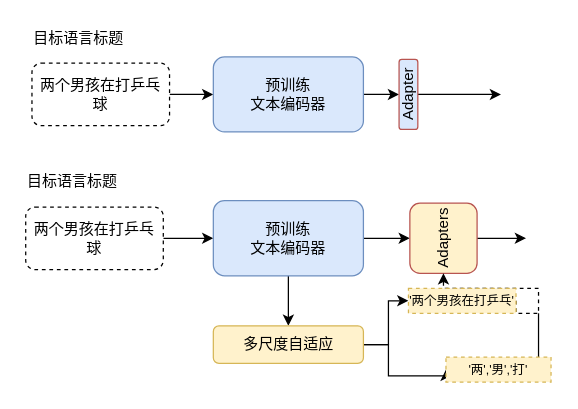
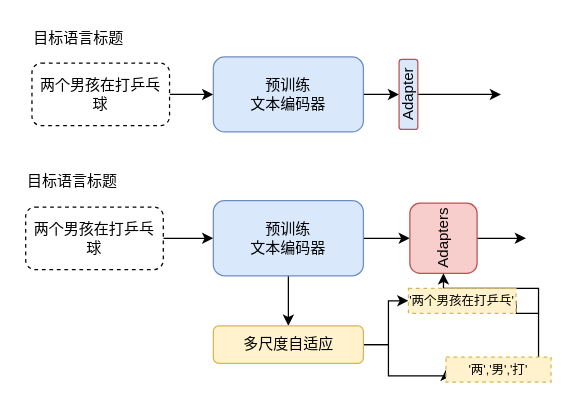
  <mxCell id="0" />
  <mxCell id="1" parent="0" />
  <mxCell id="2" style="edgeStyle=orthogonalEdgeStyle;rounded=0;orthogonalLoop=1;jettySize=auto;html=1;entryX=0;entryY=0.5;entryDx=0;entryDy=0;" edge="1" parent="1" source="3" target="7"><mxGeometry relative="1" as="geometry" /></mxCell>
  <mxCell id="3" value="" style="rounded=1;whiteSpace=wrap;html=1;dashed=1;" vertex="1" parent="1"><mxGeometry x="25" y="50" width="110" height="50" as="geometry" /></mxCell>
  <mxCell id="4" value="目标语言标题" style="text;html=1;align=center;verticalAlign=middle;whiteSpace=wrap;rounded=0;" vertex="1" parent="1"><mxGeometry x="25" y="20" width="75" height="20" as="geometry" /></mxCell>
  <mxCell id="5" value="两个男孩在打乒乓球" style="text;html=1;align=center;verticalAlign=middle;whiteSpace=wrap;rounded=0;strokeColor=none;dashed=1;" vertex="1" parent="1"><mxGeometry x="30" y="60" width="100" height="30" as="geometry" /></mxCell>
  <mxCell id="6" style="edgeStyle=orthogonalEdgeStyle;rounded=0;orthogonalLoop=1;jettySize=auto;html=1;entryX=0.5;entryY=0;entryDx=0;entryDy=0;" edge="1" parent="1" source="7" target="9"><mxGeometry relative="1" as="geometry" /></mxCell>
  <mxCell id="7" value="预训练&lt;div&gt;文本编码器&lt;/div&gt;" style="rounded=1;whiteSpace=wrap;html=1;fillColor=#dae8fc;strokeColor=#6c8ebf;" vertex="1" parent="1"><mxGeometry x="170" y="45" width="120" height="60" as="geometry" /></mxCell>
  <mxCell id="8" style="edgeStyle=orthogonalEdgeStyle;rounded=0;orthogonalLoop=1;jettySize=auto;html=1;" edge="1" parent="1" source="9"><mxGeometry relative="1" as="geometry"><mxPoint x="400" y="75" as="targetPoint" /></mxGeometry></mxCell>
  <mxCell id="9" value="Adapter" style="rounded=1;whiteSpace=wrap;html=1;fillColor=#dae8fc;strokeColor=#b85450;rotation=-90;" vertex="1" parent="1"><mxGeometry x="298" y="67.5" width="56" height="15" as="geometry" /></mxCell>
  <mxCell id="10" style="edgeStyle=orthogonalEdgeStyle;rounded=0;orthogonalLoop=1;jettySize=auto;html=1;entryX=0;entryY=0.5;entryDx=0;entryDy=0;" edge="1" parent="1" source="11" target="16"><mxGeometry relative="1" as="geometry" /></mxCell>
  <mxCell id="11" value="" style="rounded=1;whiteSpace=wrap;html=1;dashed=1;" vertex="1" parent="1"><mxGeometry x="20" y="165" width="110" height="50" as="geometry" /></mxCell>
  <mxCell id="12" value="目标语言标题" style="text;html=1;align=center;verticalAlign=middle;whiteSpace=wrap;rounded=0;" vertex="1" parent="1"><mxGeometry x="20" y="135" width="75" height="20" as="geometry" /></mxCell>
  <mxCell id="13" value="两个男孩在打乒乓球" style="text;html=1;align=center;verticalAlign=middle;whiteSpace=wrap;rounded=0;strokeColor=none;dashed=1;" vertex="1" parent="1"><mxGeometry x="25" y="175" width="100" height="30" as="geometry" /></mxCell>
  <mxCell id="14" style="edgeStyle=orthogonalEdgeStyle;rounded=0;orthogonalLoop=1;jettySize=auto;html=1;entryX=0.5;entryY=0;entryDx=0;entryDy=0;" edge="1" parent="1" source="16" target="18"><mxGeometry relative="1" as="geometry" /></mxCell>
  <mxCell id="15" style="edgeStyle=orthogonalEdgeStyle;rounded=0;orthogonalLoop=1;jettySize=auto;html=1;entryX=0.5;entryY=0;entryDx=0;entryDy=0;" edge="1" parent="1" source="16" target="22"><mxGeometry relative="1" as="geometry"><mxPoint x="230" y="250" as="targetPoint" /></mxGeometry></mxCell>
  <mxCell id="16" value="预训练&lt;div&gt;文本编码器&lt;/div&gt;" style="rounded=1;whiteSpace=wrap;html=1;fillColor=#dae8fc;strokeColor=#6c8ebf;" vertex="1" parent="1"><mxGeometry x="170" y="160" width="120" height="60" as="geometry" /></mxCell>
  <mxCell id="17" style="edgeStyle=orthogonalEdgeStyle;rounded=0;orthogonalLoop=1;jettySize=auto;html=1;" edge="1" parent="1" source="18"><mxGeometry relative="1" as="geometry"><mxPoint x="420" y="190" as="targetPoint" /></mxGeometry></mxCell>
- <mxCell id="18" value="Adapters" style="rounded=1;whiteSpace=wrap;html=1;fillColor=#fff2cc;strokeColor=#b85450;rotation=-90;" vertex="1" parent="1"><mxGeometry x="326" y="163.13" width="56" height="53.75" as="geometry" /></mxCell>
+ <mxCell id="18" value="Adapters" style="rounded=1;whiteSpace=wrap;html=1;fillColor=#f8cecc;strokeColor=#b85450;rotation=-90;" vertex="1" parent="1"><mxGeometry x="326" y="163.13" width="56" height="53.75" as="geometry" /></mxCell>
  <mxCell id="19" style="edgeStyle=orthogonalEdgeStyle;rounded=0;orthogonalLoop=1;jettySize=auto;html=1;entryX=0;entryY=0.5;entryDx=0;entryDy=0;" edge="1" parent="1" source="21" target="26"><mxGeometry relative="1" as="geometry" /></mxCell>
  <mxCell id="20" style="edgeStyle=orthogonalEdgeStyle;rounded=0;orthogonalLoop=1;jettySize=auto;html=1;exitX=1;exitY=0.5;exitDx=0;exitDy=0;entryX=0;entryY=0.5;entryDx=0;entryDy=0;" edge="1" parent="1" source="21" target="24"><mxGeometry relative="1" as="geometry"><Array as="points"><mxPoint x="310" y="275" /><mxPoint x="310" y="300" /></Array></mxGeometry></mxCell>
  <mxCell id="21" value="" style="rounded=1;whiteSpace=wrap;html=1;fillColor=#fff2cc;strokeColor=#d6b656;" vertex="1" parent="1"><mxGeometry x="170" y="260" width="120" height="30" as="geometry" /></mxCell>
  <mxCell id="22" value="多尺度自适应" style="text;html=1;align=center;verticalAlign=middle;whiteSpace=wrap;rounded=0;" vertex="1" parent="1"><mxGeometry x="182.5" y="260" width="95" height="30" as="geometry" /></mxCell>
  <mxCell id="23" style="edgeStyle=orthogonalEdgeStyle;rounded=0;orthogonalLoop=1;jettySize=auto;html=1;endArrow=none;startFill=0;" edge="1" parent="1" source="24"><mxGeometry relative="1" as="geometry"><mxPoint x="430" y="250" as="targetPoint" /><Array as="points"><mxPoint x="430" y="290" /></Array></mxGeometry></mxCell>
  <mxCell id="24" value="&lt;font style=&quot;font-size: 10px;&quot;&gt;'两','男','打'&lt;/font&gt;" style="text;html=1;align=center;verticalAlign=middle;whiteSpace=wrap;rounded=0;strokeColor=#d6b656;dashed=1;fillColor=#fff2cc;" vertex="1" parent="1"><mxGeometry x="356" y="285" width="84" height="20" as="geometry" /></mxCell>
- <mxCell id="25" style="edgeStyle=orthogonalEdgeStyle;rounded=0;orthogonalLoop=1;jettySize=auto;html=1;entryX=0;entryY=0.5;entryDx=0;entryDy=0;exitX=1;exitY=0.5;exitDx=0;exitDy=0;dashed=1;" edge="1" parent="1" source="26" target="18"><mxGeometry relative="1" as="geometry"><mxPoint x="430" y="250" as="targetPoint" /><Array as="points"><mxPoint x="430" y="250" /><mxPoint x="430" y="230" /><mxPoint x="354" y="230" /></Array></mxGeometry></mxCell>
+ <mxCell id="25" style="edgeStyle=orthogonalEdgeStyle;rounded=0;orthogonalLoop=1;jettySize=auto;html=1;entryX=0;entryY=0.5;entryDx=0;entryDy=0;exitX=1;exitY=0.5;exitDx=0;exitDy=0;" edge="1" parent="1" source="26" target="18"><mxGeometry relative="1" as="geometry"><mxPoint x="430" y="250" as="targetPoint" /><Array as="points"><mxPoint x="430" y="250" /><mxPoint x="430" y="230" /><mxPoint x="354" y="230" /></Array></mxGeometry></mxCell>
  <mxCell id="26" value="&lt;font style=&quot;font-size: 10px;&quot;&gt;'两个男孩在打乒乓'&lt;/font&gt;" style="text;html=1;align=center;verticalAlign=middle;whiteSpace=wrap;rounded=0;strokeColor=#d6b656;dashed=1;fillColor=#fff2cc;" vertex="1" parent="1"><mxGeometry x="326" y="230" width="86" height="20" as="geometry" /></mxCell>
